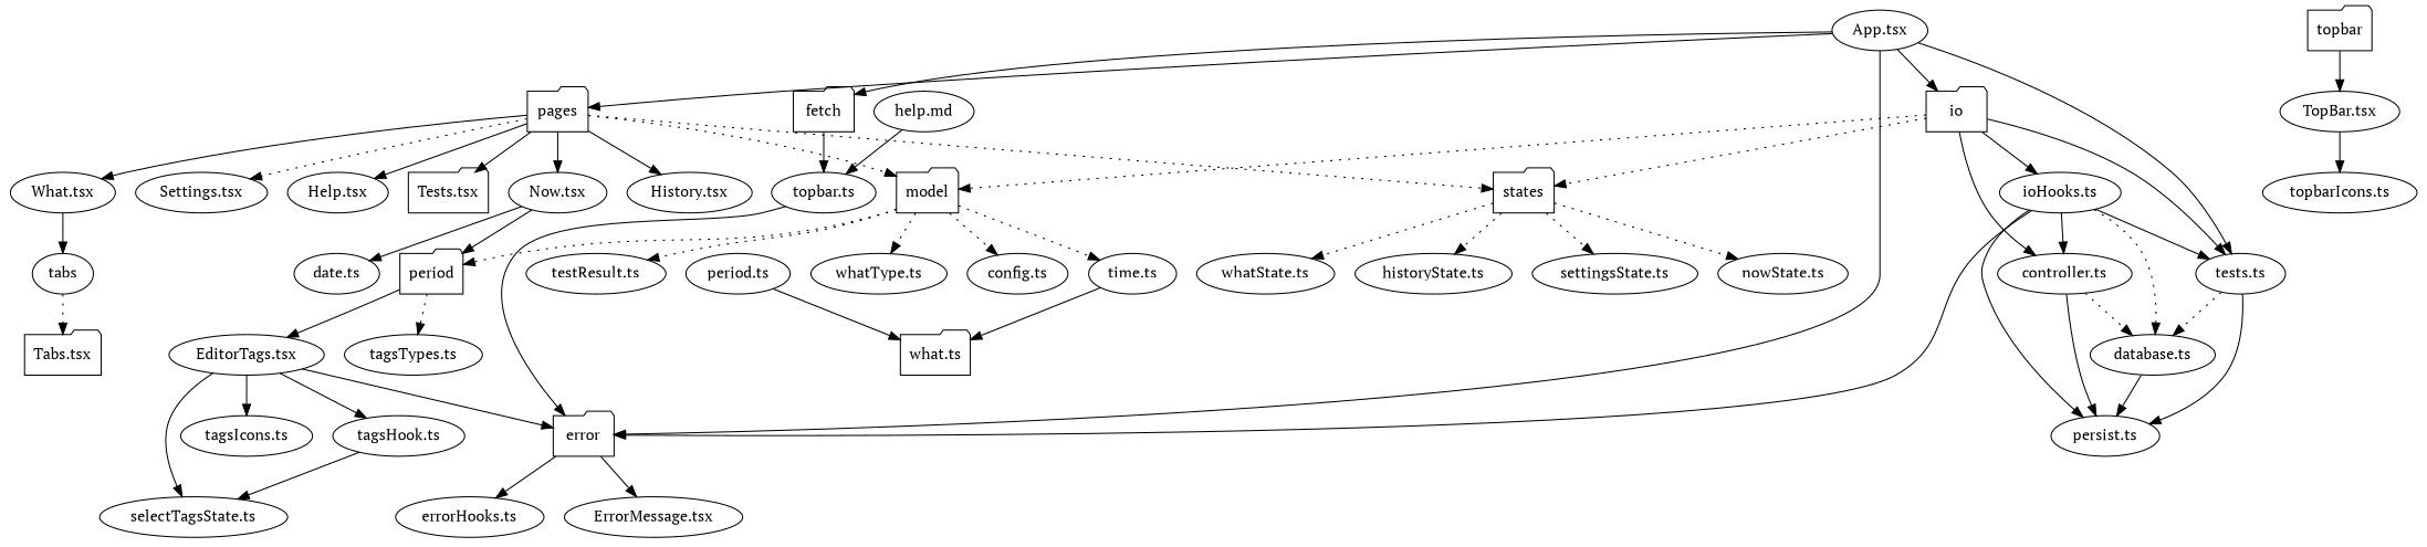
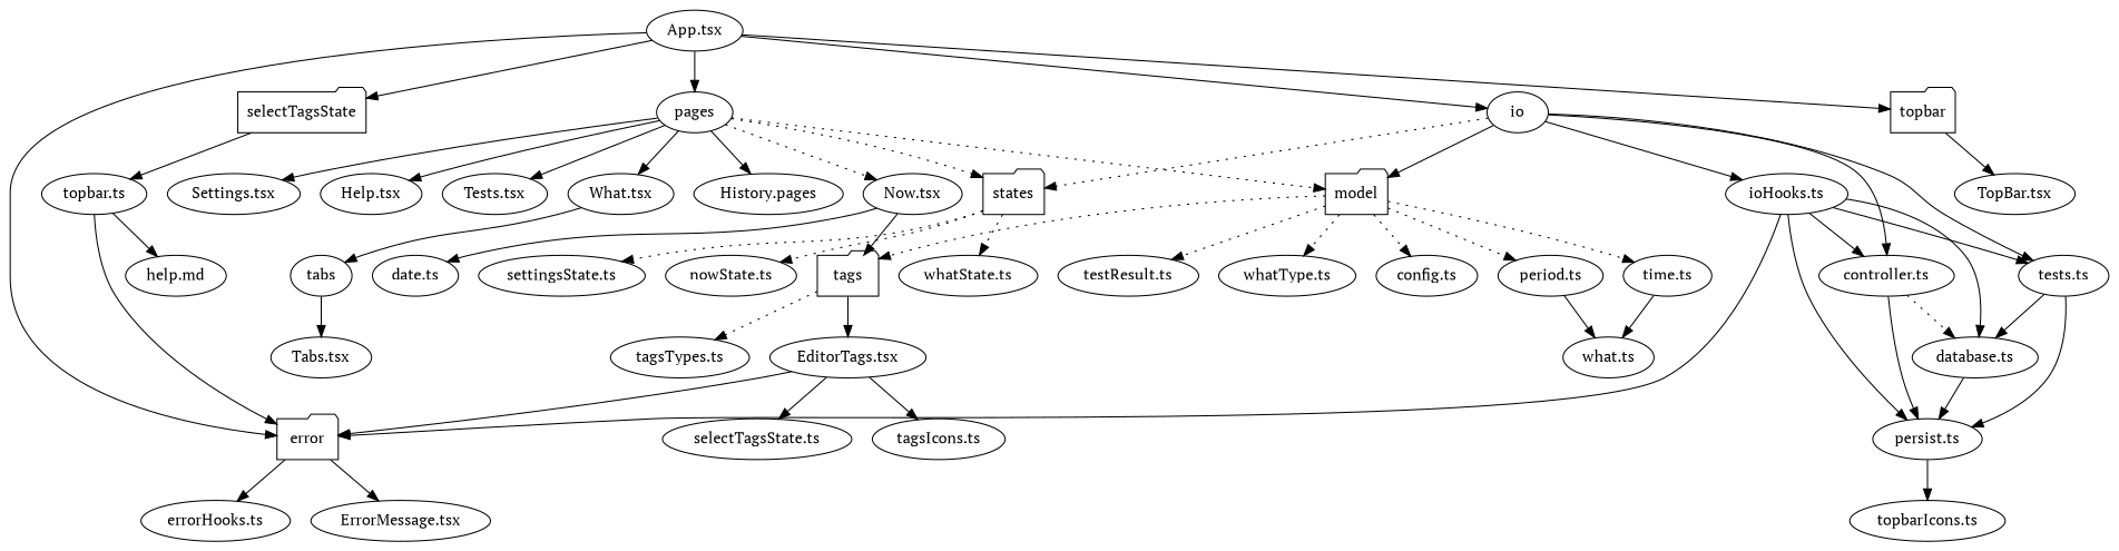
  digraph {
    fontname="PT Serif"
    node [fontname="PT Serif"]
    edge [fontname="PT Serif"]
    error [shape=folder]
    "ErrorMessage.tsx"
    "errorHooks.ts"
    "App.tsx"
-   fetch [shape=folder]
-   io [shape=folder]
-   pages [shape=folder]
+   fetch [shape=folder label=selectTagsState]
+   io [shape=ellipse]
+   pages [shape=ellipse]
    topbar [shape=folder]
    n9 [label="topbar.ts"]
    model [shape=folder]
    states [shape=folder]
    "controller.ts"
    "ioHooks.ts"
    "tests.ts"
    "Now.tsx"
    "What.tsx"
-   "History.tsx"
+   "History.tsx" [label="History.pages"]
    "Settings.tsx"
    "Help.tsx"
-   "Tests.tsx" [shape=folder]
+   "Tests.tsx"
    "TopBar.tsx"
    "help.md"
-   tags [shape=folder label=period]
+   tags [shape=folder]
    "config.ts"
    "period.ts"
    "testResult.ts"
    "time.ts"
    "whatType.ts"
    "nowState.ts"
    "whatState.ts"
-   "historyState.ts"
    "settingsState.ts"
    "persist.ts"
    "database.ts"
    "date.ts"
    tabs [shape=ellipse]
    "topbarIcons.ts"
    "EditorTags.tsx"
    "tagsTypes.ts"
-   "what.ts" [shape=folder]
-   "Tabs.tsx" [shape=folder]
+   "what.ts"
+   "Tabs.tsx"
    "selectTagsState.ts"
-   "tagsHook.ts"
    "tagsIcons.ts"
    error -> "ErrorMessage.tsx"
    error -> "errorHooks.ts"
    "App.tsx" -> error
    "App.tsx" -> fetch
    "App.tsx" -> io
    "App.tsx" -> pages
-   "App.tsx" -> "tests.ts"
+   "App.tsx" -> topbar
    fetch -> n9
-   io -> model [style=dotted]
+   io -> model [style=solid]
    io -> states [style=dotted]
    io -> "controller.ts"
    io -> "ioHooks.ts"
    io -> "tests.ts"
    pages -> model [style=dotted]
    pages -> states [style=dotted]
-   pages -> "Now.tsx"
+   pages -> "Now.tsx" [style=dotted]
    pages -> "What.tsx"
    pages -> "History.tsx"
-   pages -> "Settings.tsx" [style=dotted]
+   pages -> "Settings.tsx"
    pages -> "Help.tsx"
    pages -> "Tests.tsx"
    topbar -> "TopBar.tsx"
    n9 -> error
-   "help.md" -> n9
+   n9 -> "help.md"
    model -> tags [style=dotted]
    model -> "config.ts" [style=dotted]
+   model -> "period.ts" [style=dotted]
    model -> "testResult.ts" [style=dotted]
    model -> "time.ts" [style=dotted]
    model -> "whatType.ts" [style=dotted]
    states -> "nowState.ts" [style=dotted]
    states -> "whatState.ts" [style=dotted]
-   states -> "historyState.ts" [style=dotted]
    states -> "settingsState.ts" [style=dotted]
    "controller.ts" -> "persist.ts"
    "controller.ts" -> "database.ts" [style=dotted]
    "ioHooks.ts" -> error
    "ioHooks.ts" -> "controller.ts"
    "ioHooks.ts" -> "tests.ts"
    "ioHooks.ts" -> "persist.ts"
-   "ioHooks.ts" -> "database.ts" [style=dotted]
+   "ioHooks.ts" -> "database.ts"
    "tests.ts" -> "persist.ts"
-   "tests.ts" -> "database.ts" [style=dotted]
+   "tests.ts" -> "database.ts"
    "Now.tsx" -> tags
    "Now.tsx" -> "date.ts"
    "What.tsx" -> tabs
-   "TopBar.tsx" -> "topbarIcons.ts"
+   "persist.ts" -> "topbarIcons.ts"
    tags -> "EditorTags.tsx"
    tags -> "tagsTypes.ts" [style=dotted]
    "period.ts" -> "what.ts"
    "time.ts" -> "what.ts"
    "database.ts" -> "persist.ts"
-   tabs -> "Tabs.tsx" [style=dotted]
+   tabs -> "Tabs.tsx"
    "EditorTags.tsx" -> error
    "EditorTags.tsx" -> "selectTagsState.ts"
-   "EditorTags.tsx" -> "tagsHook.ts"
    "EditorTags.tsx" -> "tagsIcons.ts"
-   "tagsHook.ts" -> "selectTagsState.ts"
  }
